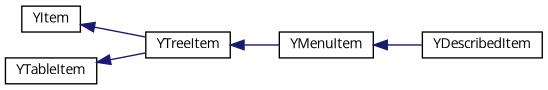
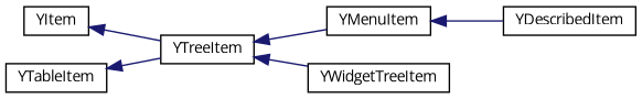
  digraph {
    fontname="Open Sans"
    rankdir=LR
    node [color=black fillcolor=white fontname="Open Sans" fontsize=10 shape=record style=filled]
    edge [color=midnightblue dir=back fontname="Open Sans" fontsize=10 labelfontname=Helvetica labelfontsize=10 style=solid]
    n1 [height=0.2 label=YItem width=0.4]
    n2 [height=0.2 label=YTreeItem width=0.4]
    n3 [height=0.2 label=YDescribedItem width=0.4]
    n4 [height=0.2 label=YMenuItem width=0.4]
+   n5 [height=0.2 label=YWidgetTreeItem width=0.4]
    n6 [height=0.2 label=YTableItem width=0.4]
    n1 -> n2
    n2 -> n4
+   n2 -> n5
    n4 -> n3
    n6 -> n2
  }
